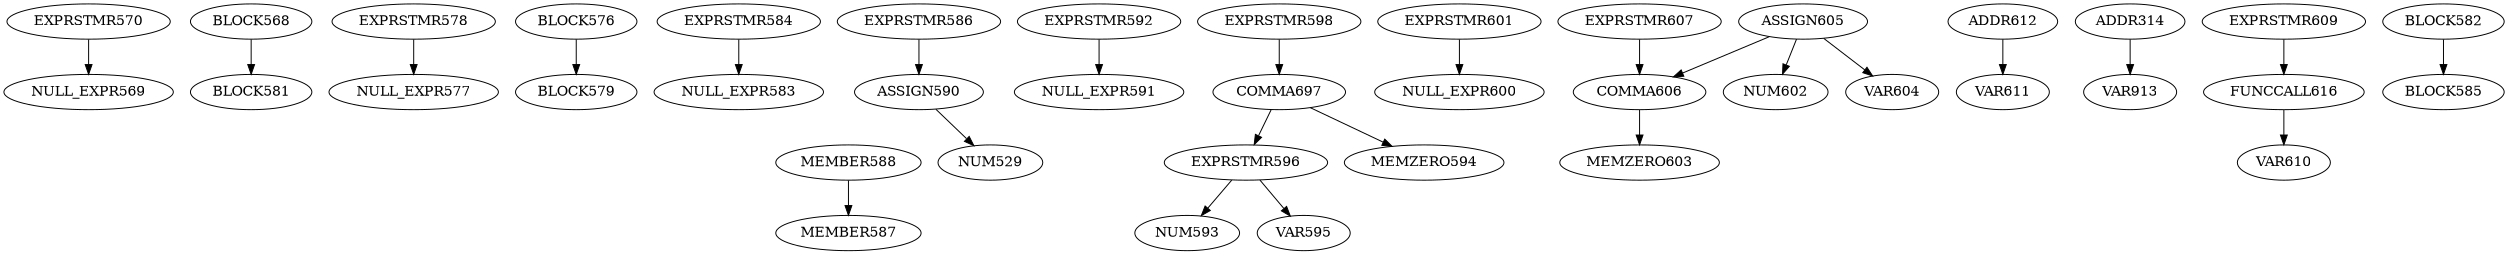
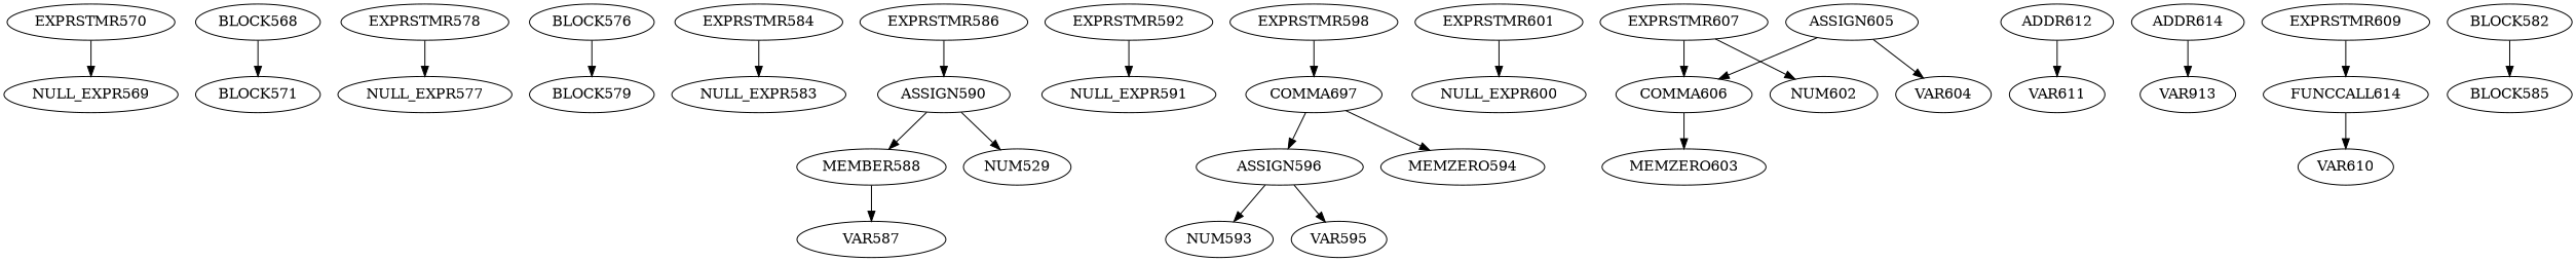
  digraph {
    EXPRSTMR570
    NULL_EXPR569
    BLOCK568
-   BLOCK571 [label=BLOCK581]
+   BLOCK571
    EXPRSTMR578
    NULL_EXPR577
    BLOCK576
    BLOCK579
    EXPRSTMR584
    NULL_EXPR583
    MEMBER588
-   VAR587 [label=MEMBER587]
+   VAR587
    ASSIGN590
    n14 [label=NUM529]
    EXPRSTMR586
    EXPRSTMR592
    NULL_EXPR591
-   ASSIGN596 [label=EXPRSTMR596]
+   ASSIGN596
    NUM593
    VAR595
    n21 [label=COMMA697]
    MEMZERO594
    EXPRSTMR598
    EXPRSTMR601
    NULL_EXPR600
    ASSIGN605
    NUM602
    VAR604
    COMMA606
    MEMZERO603
    EXPRSTMR607
    ADDR612
    VAR611
    n34 [label=VAR913]
-   ADDR614 [label=ADDR314]
-   FUNCCALL616
+   ADDR614
+   FUNCCALL616 [label=FUNCCALL614]
    VAR610
    EXPRSTMR609
    BLOCK582
    BLOCK585
    EXPRSTMR570 -> NULL_EXPR569
    BLOCK568 -> BLOCK571
    EXPRSTMR578 -> NULL_EXPR577
    BLOCK576 -> BLOCK579
    EXPRSTMR584 -> NULL_EXPR583
    MEMBER588 -> VAR587
+   ASSIGN590 -> MEMBER588
    ASSIGN590 -> n14
    EXPRSTMR586 -> ASSIGN590
    EXPRSTMR592 -> NULL_EXPR591
    ASSIGN596 -> NUM593
    ASSIGN596 -> VAR595
    n21 -> ASSIGN596
    n21 -> MEMZERO594
    EXPRSTMR598 -> n21
    EXPRSTMR601 -> NULL_EXPR600
-   ASSIGN605 -> NUM602
+   EXPRSTMR607 -> NUM602
    ASSIGN605 -> VAR604
    ASSIGN605 -> COMMA606
    COMMA606 -> MEMZERO603
    EXPRSTMR607 -> COMMA606
    ADDR612 -> VAR611
    ADDR614 -> n34
    FUNCCALL616 -> VAR610
    EXPRSTMR609 -> FUNCCALL616
    BLOCK582 -> BLOCK585
  }
